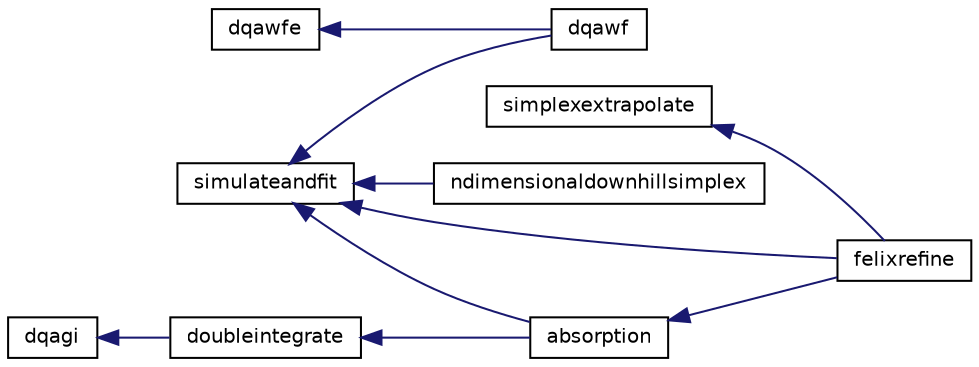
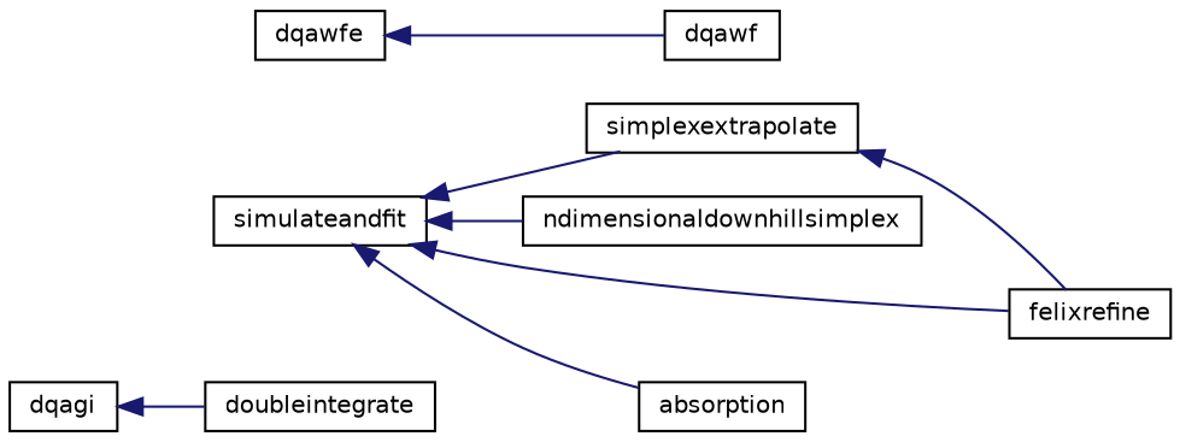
  digraph {
    rankdir=LR
    node [color=black fillcolor=white fontname=Helvetica fontsize=10 shape=record style=filled]
    edge [color=midnightblue dir=back fontname=Helvetica fontsize=10 labelfontname=Helvetica labelfontsize=10 style=solid]
    n1 [height=0.2 label=dqagi width=0.4]
    n2 [height=0.2 label=doubleintegrate width=0.4]
    n3 [height=0.2 label=dqawfe width=0.4]
    n4 [height=0.2 label=dqawf width=0.4]
    n5 [height=0.2 label=absorption width=0.4]
    n6 [height=0.2 label=felixrefine width=0.4]
    n7 [height=0.2 label=simulateandfit width=0.4]
    n8 [height=0.2 label=ndimensionaldownhillsimplex width=0.4]
    n9 [height=0.2 label=simplexextrapolate width=0.4]
    n1 -> n2
-   n2 -> n5
    n3 -> n4
-   n5 -> n6
    n7 -> n5
    n7 -> n6
    n7 -> n8
-   n7 -> n4
+   n7 -> n9
    n9 -> n6
  }
